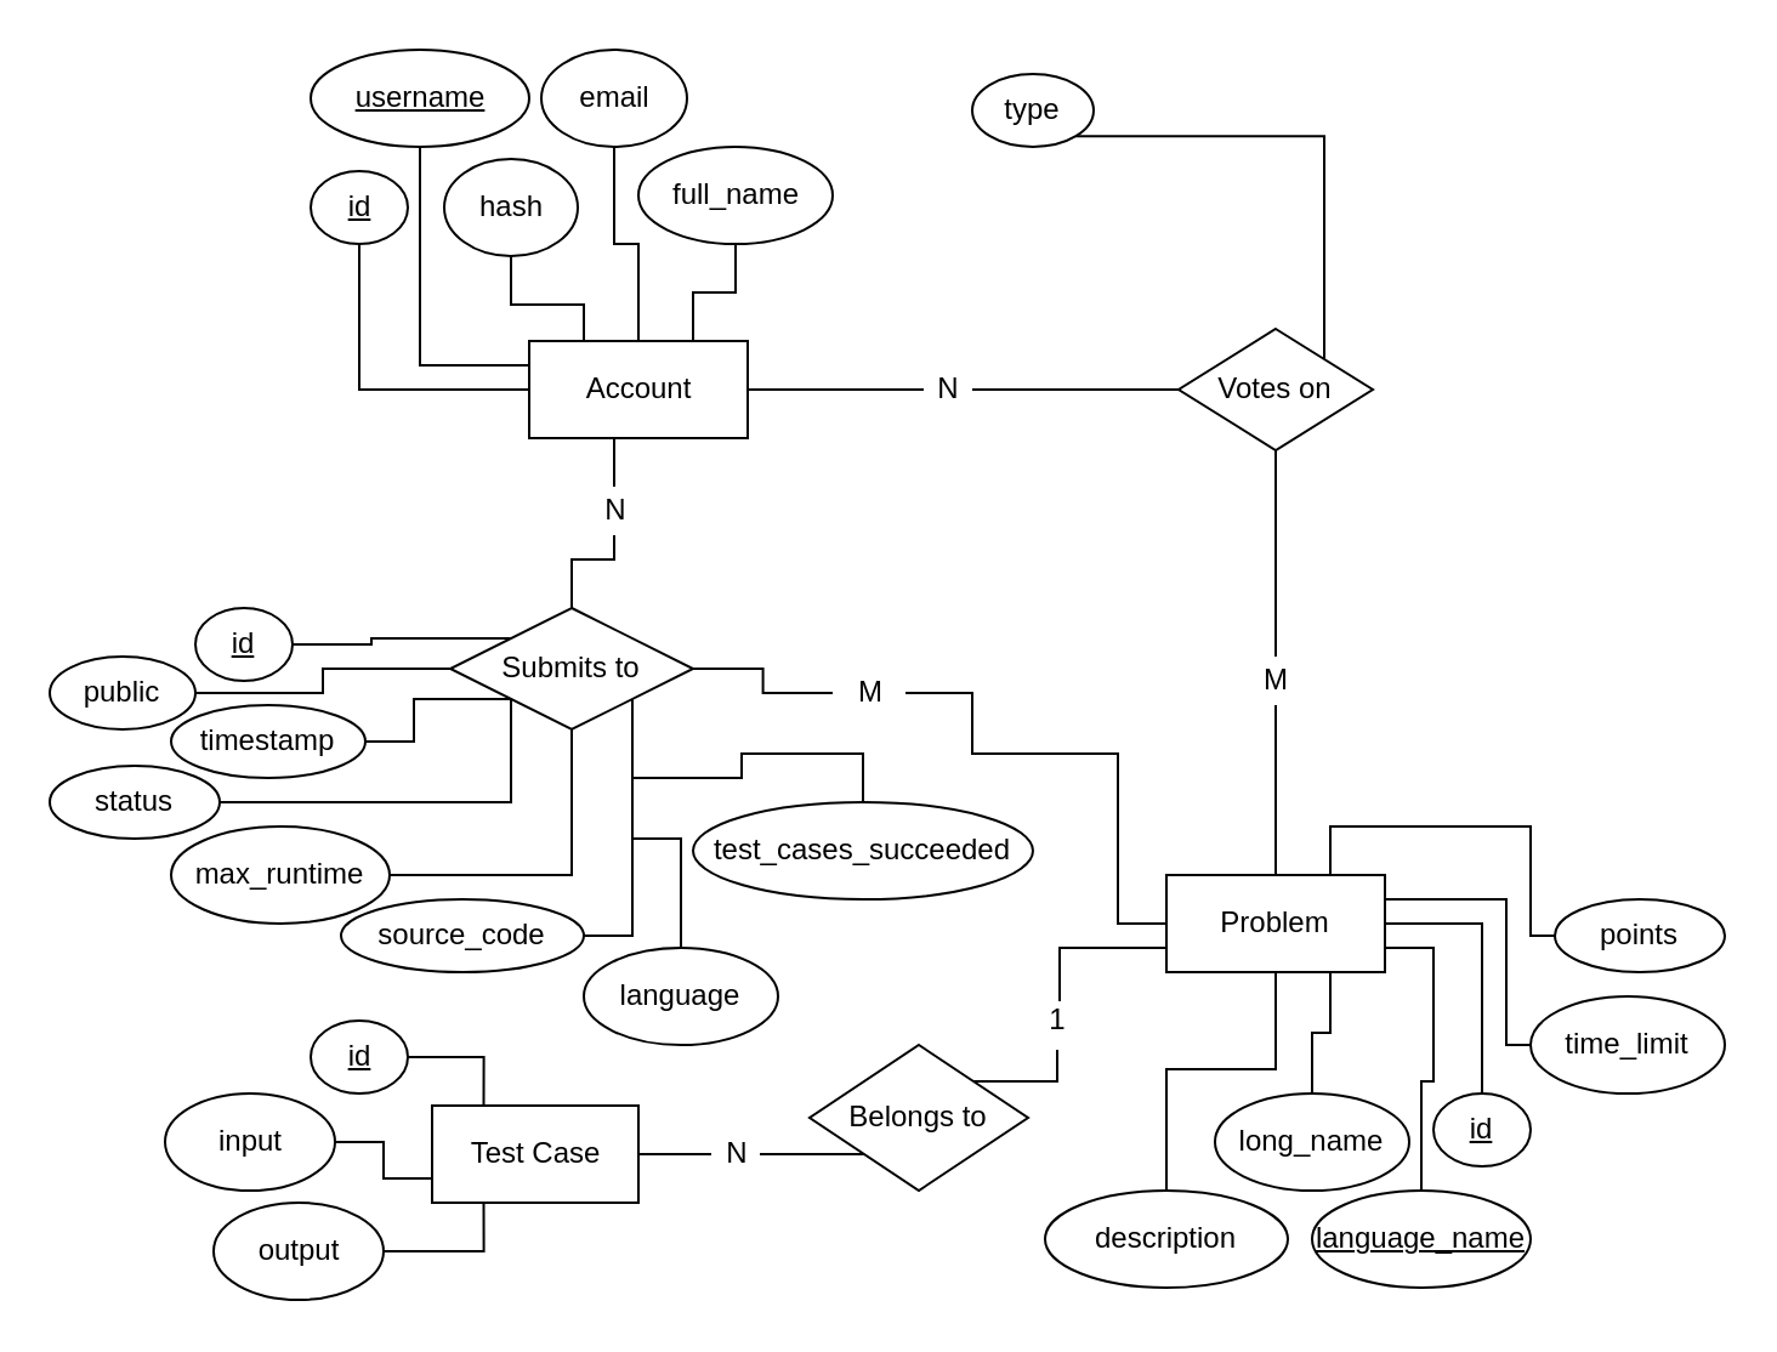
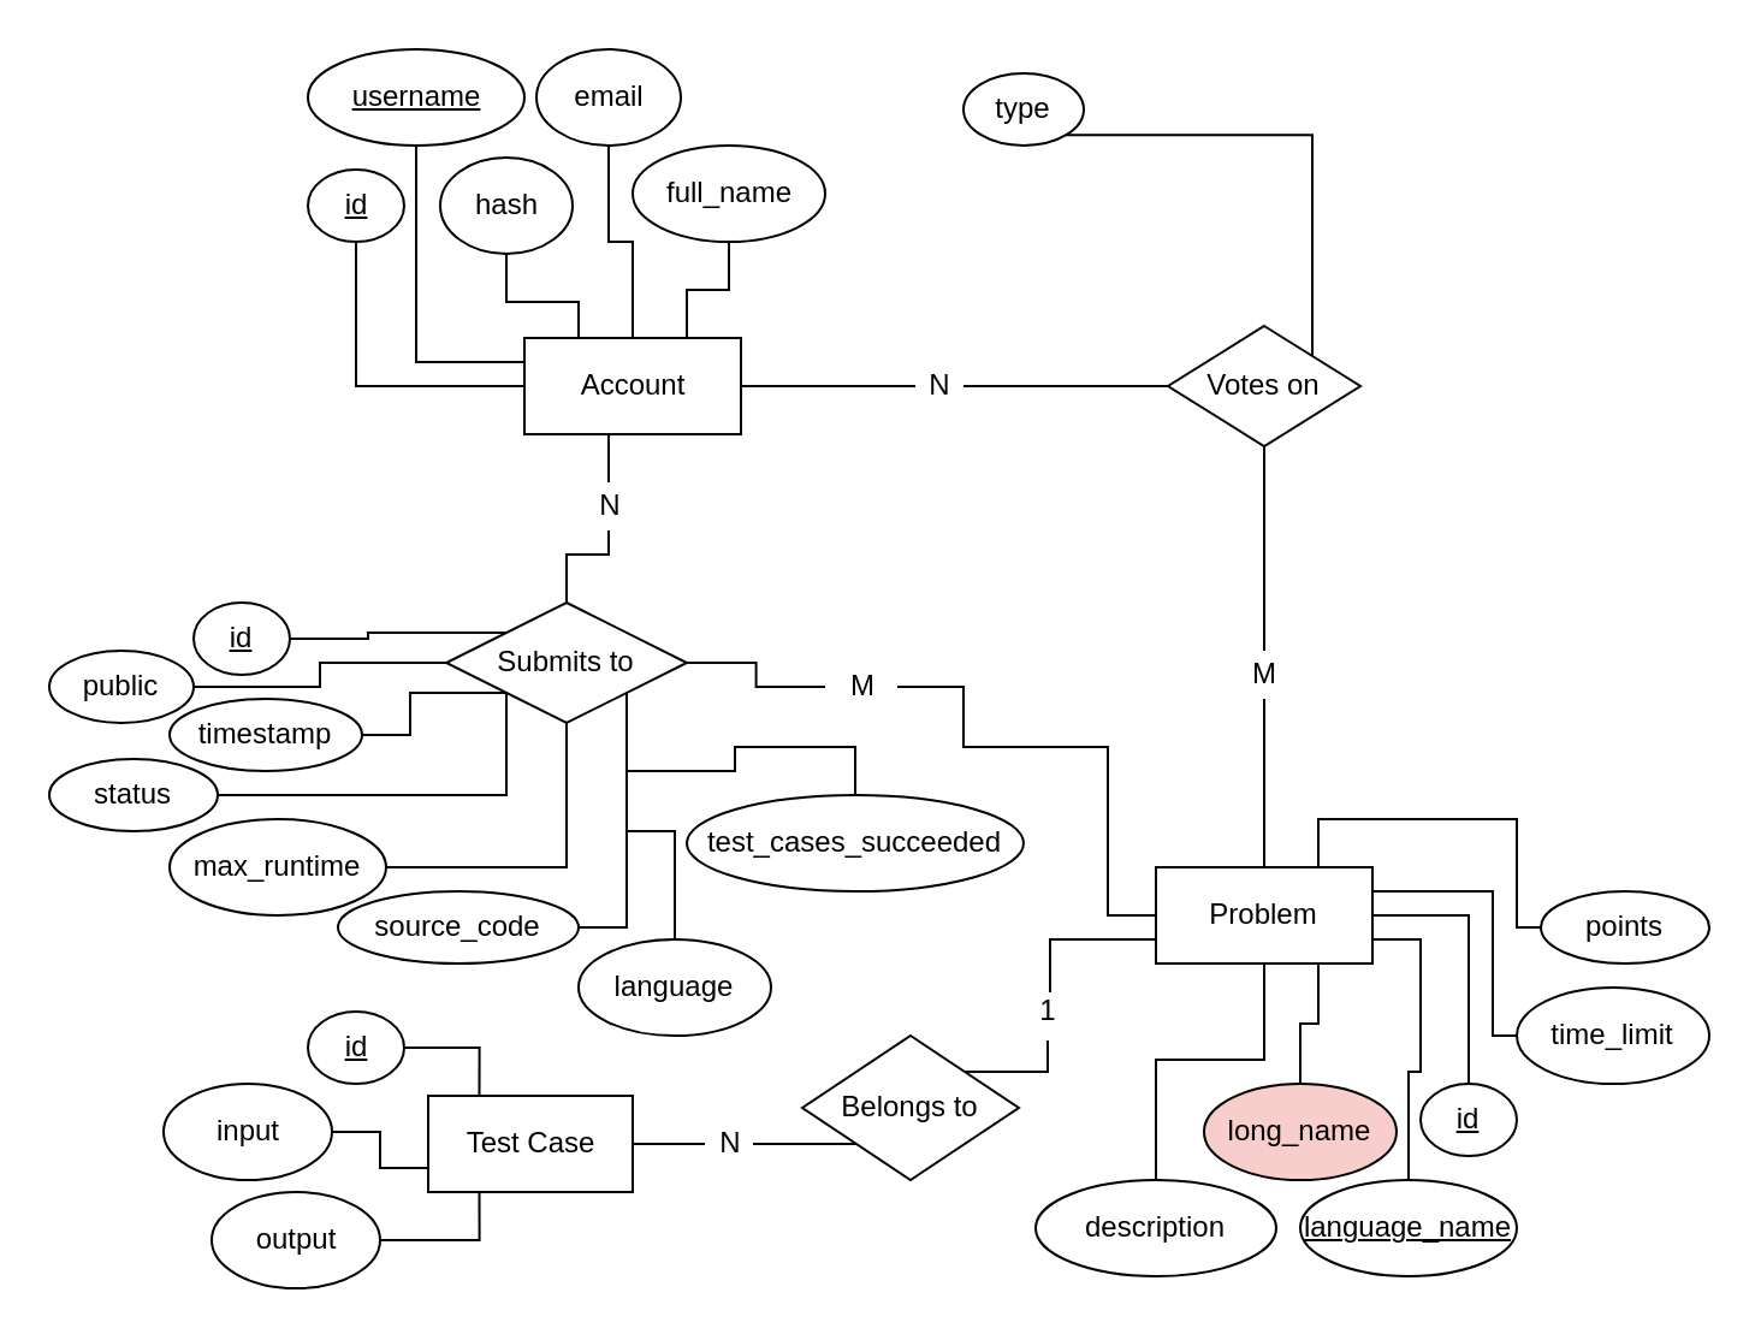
  <mxCell id="0" />
  <mxCell id="1" parent="0" />
  <mxCell id="2" style="edgeStyle=orthogonalEdgeStyle;rounded=0;orthogonalLoop=1;jettySize=auto;html=1;exitX=1;exitY=0.5;exitDx=0;exitDy=0;entryX=0;entryY=0.5;entryDx=0;entryDy=0;endArrow=none;endFill=0;" edge="1" parent="1" source="62" target="29"><mxGeometry relative="1" as="geometry" /></mxCell>
  <mxCell id="3" value="Account" style="rounded=0;whiteSpace=wrap;html=1;" vertex="1" parent="1"><mxGeometry x="217.5" y="140" width="90" height="40" as="geometry" /></mxCell>
  <mxCell id="4" style="edgeStyle=orthogonalEdgeStyle;rounded=0;orthogonalLoop=1;jettySize=auto;html=1;exitX=0.5;exitY=1;exitDx=0;exitDy=0;entryX=0;entryY=0.5;entryDx=0;entryDy=0;endArrow=none;endFill=0;" edge="1" parent="1" source="5" target="3"><mxGeometry relative="1" as="geometry" /></mxCell>
  <mxCell id="5" value="&lt;u&gt;id&lt;/u&gt;" style="ellipse;whiteSpace=wrap;html=1;" vertex="1" parent="1"><mxGeometry x="127.5" y="70" width="40" height="30" as="geometry" /></mxCell>
  <mxCell id="6" style="edgeStyle=orthogonalEdgeStyle;rounded=0;orthogonalLoop=1;jettySize=auto;html=1;exitX=0.5;exitY=1;exitDx=0;exitDy=0;entryX=0;entryY=0.25;entryDx=0;entryDy=0;endArrow=none;endFill=0;" edge="1" parent="1" source="7" target="3"><mxGeometry relative="1" as="geometry" /></mxCell>
  <mxCell id="7" value="&lt;u&gt;username&lt;/u&gt;" style="ellipse;whiteSpace=wrap;html=1;" vertex="1" parent="1"><mxGeometry x="127.5" y="20" width="90" height="40" as="geometry" /></mxCell>
  <mxCell id="8" style="edgeStyle=orthogonalEdgeStyle;rounded=0;orthogonalLoop=1;jettySize=auto;html=1;exitX=0.5;exitY=1;exitDx=0;exitDy=0;entryX=0.25;entryY=0;entryDx=0;entryDy=0;endArrow=none;endFill=0;" edge="1" parent="1" source="9" target="3"><mxGeometry relative="1" as="geometry" /></mxCell>
  <mxCell id="9" value="hash" style="ellipse;whiteSpace=wrap;html=1;" vertex="1" parent="1"><mxGeometry x="182.5" y="65" width="55" height="40" as="geometry" /></mxCell>
  <mxCell id="10" style="edgeStyle=orthogonalEdgeStyle;rounded=0;orthogonalLoop=1;jettySize=auto;html=1;exitX=0.5;exitY=1;exitDx=0;exitDy=0;entryX=0.5;entryY=0;entryDx=0;entryDy=0;endArrow=none;endFill=0;" edge="1" parent="1" source="11" target="3"><mxGeometry relative="1" as="geometry" /></mxCell>
  <mxCell id="11" value="email" style="ellipse;whiteSpace=wrap;html=1;" vertex="1" parent="1"><mxGeometry x="222.5" y="20" width="60" height="40" as="geometry" /></mxCell>
  <mxCell id="12" style="edgeStyle=orthogonalEdgeStyle;rounded=0;orthogonalLoop=1;jettySize=auto;html=1;exitX=0.5;exitY=1;exitDx=0;exitDy=0;entryX=0.75;entryY=0;entryDx=0;entryDy=0;endArrow=none;endFill=0;" edge="1" parent="1" source="13" target="3"><mxGeometry relative="1" as="geometry" /></mxCell>
  <mxCell id="13" value="full_name" style="ellipse;whiteSpace=wrap;html=1;" vertex="1" parent="1"><mxGeometry x="262.5" y="60" width="80" height="40" as="geometry" /></mxCell>
  <mxCell id="14" style="edgeStyle=orthogonalEdgeStyle;rounded=0;orthogonalLoop=1;jettySize=auto;html=1;exitX=0.5;exitY=0;exitDx=0;exitDy=0;entryX=0.5;entryY=1;entryDx=0;entryDy=0;endArrow=none;endFill=0;" edge="1" parent="1" source="60" target="29"><mxGeometry relative="1" as="geometry" /></mxCell>
  <mxCell id="15" style="edgeStyle=orthogonalEdgeStyle;rounded=0;orthogonalLoop=1;jettySize=auto;html=1;exitX=0;exitY=0.75;exitDx=0;exitDy=0;entryX=0.55;entryY=0.1;entryDx=0;entryDy=0;entryPerimeter=0;endArrow=none;endFill=0;" edge="1" parent="1" source="16" target="68"><mxGeometry relative="1" as="geometry" /></mxCell>
  <mxCell id="16" value="Problem" style="rounded=0;whiteSpace=wrap;html=1;" vertex="1" parent="1"><mxGeometry x="480" y="360" width="90" height="40" as="geometry" /></mxCell>
  <mxCell id="17" style="edgeStyle=orthogonalEdgeStyle;rounded=0;orthogonalLoop=1;jettySize=auto;html=1;exitX=0.5;exitY=0;exitDx=0;exitDy=0;entryX=1;entryY=0.5;entryDx=0;entryDy=0;endArrow=none;endFill=0;" edge="1" parent="1" source="18" target="16"><mxGeometry relative="1" as="geometry" /></mxCell>
  <mxCell id="18" value="&lt;u&gt;id&lt;/u&gt;" style="ellipse;whiteSpace=wrap;html=1;" vertex="1" parent="1"><mxGeometry x="590" y="450" width="40" height="30" as="geometry" /></mxCell>
  <mxCell id="19" style="edgeStyle=orthogonalEdgeStyle;rounded=0;orthogonalLoop=1;jettySize=auto;html=1;exitX=0.5;exitY=0;exitDx=0;exitDy=0;entryX=1;entryY=0.75;entryDx=0;entryDy=0;endArrow=none;endFill=0;" edge="1" parent="1" source="20" target="16"><mxGeometry relative="1" as="geometry" /></mxCell>
  <mxCell id="20" value="&lt;u&gt;language_name&lt;/u&gt;" style="ellipse;whiteSpace=wrap;html=1;" vertex="1" parent="1"><mxGeometry x="540" y="490" width="90" height="40" as="geometry" /></mxCell>
  <mxCell id="21" style="edgeStyle=orthogonalEdgeStyle;rounded=0;orthogonalLoop=1;jettySize=auto;html=1;exitX=0.5;exitY=0;exitDx=0;exitDy=0;entryX=0.75;entryY=1;entryDx=0;entryDy=0;endArrow=none;endFill=0;" edge="1" parent="1" source="22" target="16"><mxGeometry relative="1" as="geometry" /></mxCell>
- <mxCell id="22" value="long_name" style="ellipse;whiteSpace=wrap;html=1;" vertex="1" parent="1"><mxGeometry x="500" y="450" width="80" height="40" as="geometry" /></mxCell>
+ <mxCell id="22" value="long_name" style="ellipse;whiteSpace=wrap;html=1;fillColor=#f8cecc;" vertex="1" parent="1"><mxGeometry x="500" y="450" width="80" height="40" as="geometry" /></mxCell>
  <mxCell id="23" style="edgeStyle=orthogonalEdgeStyle;rounded=0;orthogonalLoop=1;jettySize=auto;html=1;exitX=0;exitY=0.5;exitDx=0;exitDy=0;entryX=0.75;entryY=0;entryDx=0;entryDy=0;endArrow=none;endFill=0;" edge="1" parent="1" source="24" target="16"><mxGeometry relative="1" as="geometry"><Array as="points"><mxPoint x="630" y="385" /><mxPoint x="630" y="340" /><mxPoint x="548" y="340" /></Array></mxGeometry></mxCell>
  <mxCell id="24" value="points" style="ellipse;whiteSpace=wrap;html=1;" vertex="1" parent="1"><mxGeometry x="640" y="370" width="70" height="30" as="geometry" /></mxCell>
  <mxCell id="25" style="edgeStyle=orthogonalEdgeStyle;rounded=0;orthogonalLoop=1;jettySize=auto;html=1;exitX=0;exitY=0.5;exitDx=0;exitDy=0;entryX=1;entryY=0.25;entryDx=0;entryDy=0;endArrow=none;endFill=0;" edge="1" parent="1" source="26" target="16"><mxGeometry relative="1" as="geometry"><Array as="points"><mxPoint x="620" y="370" /></Array></mxGeometry></mxCell>
  <mxCell id="26" value="time_limit" style="ellipse;whiteSpace=wrap;html=1;" vertex="1" parent="1"><mxGeometry x="630" y="410" width="80" height="40" as="geometry" /></mxCell>
  <mxCell id="27" style="edgeStyle=orthogonalEdgeStyle;rounded=0;orthogonalLoop=1;jettySize=auto;html=1;exitX=0.5;exitY=0;exitDx=0;exitDy=0;entryX=0.5;entryY=1;entryDx=0;entryDy=0;endArrow=none;endFill=0;" edge="1" parent="1" source="28" target="16"><mxGeometry relative="1" as="geometry"><Array as="points"><mxPoint x="480" y="440" /><mxPoint x="525" y="440" /></Array></mxGeometry></mxCell>
  <mxCell id="28" value="description" style="ellipse;whiteSpace=wrap;html=1;" vertex="1" parent="1"><mxGeometry x="430" y="490" width="100" height="40" as="geometry" /></mxCell>
  <mxCell id="29" value="Votes on" style="rhombus;whiteSpace=wrap;html=1;" vertex="1" parent="1"><mxGeometry x="485" y="135" width="80" height="50" as="geometry" /></mxCell>
  <mxCell id="30" style="edgeStyle=orthogonalEdgeStyle;rounded=0;orthogonalLoop=1;jettySize=auto;html=1;exitX=1;exitY=1;exitDx=0;exitDy=0;entryX=1;entryY=0;entryDx=0;entryDy=0;endArrow=none;endFill=0;" edge="1" parent="1" source="31" target="29"><mxGeometry relative="1" as="geometry" /></mxCell>
  <mxCell id="31" value="type" style="ellipse;whiteSpace=wrap;html=1;" vertex="1" parent="1"><mxGeometry x="400" y="30" width="50" height="30" as="geometry" /></mxCell>
  <mxCell id="32" style="edgeStyle=orthogonalEdgeStyle;rounded=0;orthogonalLoop=1;jettySize=auto;html=1;entryX=0.5;entryY=1;entryDx=0;entryDy=0;endArrow=none;endFill=0;" edge="1" parent="1" source="64" target="3"><mxGeometry relative="1" as="geometry" /></mxCell>
  <mxCell id="33" style="edgeStyle=orthogonalEdgeStyle;rounded=0;orthogonalLoop=1;jettySize=auto;html=1;entryX=0;entryY=0.5;entryDx=0;entryDy=0;endArrow=none;endFill=0;" edge="1" parent="1" source="66" target="16"><mxGeometry relative="1" as="geometry"><Array as="points"><mxPoint x="400" y="285" /><mxPoint x="400" y="310" /><mxPoint x="460" y="310" /><mxPoint x="460" y="380" /></Array></mxGeometry></mxCell>
  <mxCell id="34" style="edgeStyle=orthogonalEdgeStyle;rounded=0;orthogonalLoop=1;jettySize=auto;html=1;exitX=1;exitY=1;exitDx=0;exitDy=0;entryX=0.5;entryY=0;entryDx=0;entryDy=0;endArrow=none;endFill=0;" edge="1" parent="1" source="35" target="71"><mxGeometry relative="1" as="geometry" /></mxCell>
  <mxCell id="35" value="Submits to" style="rhombus;whiteSpace=wrap;html=1;" vertex="1" parent="1"><mxGeometry x="185" y="250" width="100" height="50" as="geometry" /></mxCell>
  <mxCell id="36" style="edgeStyle=orthogonalEdgeStyle;rounded=0;orthogonalLoop=1;jettySize=auto;html=1;entryX=0;entryY=0.5;entryDx=0;entryDy=0;endArrow=none;endFill=0;" edge="1" parent="1" source="37" target="35"><mxGeometry relative="1" as="geometry" /></mxCell>
  <mxCell id="37" value="public" style="ellipse;whiteSpace=wrap;html=1;" vertex="1" parent="1"><mxGeometry x="20" y="270" width="60" height="30" as="geometry" /></mxCell>
  <mxCell id="38" style="edgeStyle=orthogonalEdgeStyle;rounded=0;orthogonalLoop=1;jettySize=auto;html=1;exitX=1;exitY=0.5;exitDx=0;exitDy=0;entryX=0;entryY=1;entryDx=0;entryDy=0;endArrow=none;endFill=0;" edge="1" parent="1" source="39" target="35"><mxGeometry relative="1" as="geometry" /></mxCell>
  <mxCell id="39" value="timestamp" style="ellipse;whiteSpace=wrap;html=1;" vertex="1" parent="1"><mxGeometry x="70" y="290" width="80" height="30" as="geometry" /></mxCell>
  <mxCell id="40" style="edgeStyle=orthogonalEdgeStyle;rounded=0;orthogonalLoop=1;jettySize=auto;html=1;entryX=1;entryY=1;entryDx=0;entryDy=0;endArrow=none;endFill=0;" edge="1" parent="1" source="41" target="35"><mxGeometry relative="1" as="geometry" /></mxCell>
  <mxCell id="41" value="language" style="ellipse;whiteSpace=wrap;html=1;" vertex="1" parent="1"><mxGeometry x="240" y="390" width="80" height="40" as="geometry" /></mxCell>
  <mxCell id="42" style="edgeStyle=orthogonalEdgeStyle;rounded=0;orthogonalLoop=1;jettySize=auto;html=1;exitX=1;exitY=0.5;exitDx=0;exitDy=0;entryX=1;entryY=1;entryDx=0;entryDy=0;endArrow=none;endFill=0;" edge="1" parent="1" source="43" target="35"><mxGeometry relative="1" as="geometry" /></mxCell>
  <mxCell id="43" value="source_code" style="ellipse;whiteSpace=wrap;html=1;" vertex="1" parent="1"><mxGeometry x="140" y="370" width="100" height="30" as="geometry" /></mxCell>
  <mxCell id="44" style="edgeStyle=orthogonalEdgeStyle;rounded=0;orthogonalLoop=1;jettySize=auto;html=1;entryX=0;entryY=1;entryDx=0;entryDy=0;endArrow=none;endFill=0;" edge="1" parent="1" source="45" target="35"><mxGeometry relative="1" as="geometry" /></mxCell>
  <mxCell id="45" value="status" style="ellipse;whiteSpace=wrap;html=1;" vertex="1" parent="1"><mxGeometry x="20" y="315" width="70" height="30" as="geometry" /></mxCell>
  <mxCell id="46" style="edgeStyle=orthogonalEdgeStyle;rounded=0;orthogonalLoop=1;jettySize=auto;html=1;entryX=0.5;entryY=1;entryDx=0;entryDy=0;endArrow=none;endFill=0;" edge="1" parent="1" source="47" target="35"><mxGeometry relative="1" as="geometry" /></mxCell>
  <mxCell id="47" value="max_runtime" style="ellipse;whiteSpace=wrap;html=1;" vertex="1" parent="1"><mxGeometry x="70" y="340" width="90" height="40" as="geometry" /></mxCell>
  <mxCell id="48" style="edgeStyle=orthogonalEdgeStyle;rounded=0;orthogonalLoop=1;jettySize=auto;html=1;exitX=1;exitY=0.5;exitDx=0;exitDy=0;entryX=0;entryY=0;entryDx=0;entryDy=0;endArrow=none;endFill=0;" edge="1" parent="1" source="49" target="35"><mxGeometry relative="1" as="geometry" /></mxCell>
  <mxCell id="49" value="&lt;u&gt;id&lt;/u&gt;" style="ellipse;whiteSpace=wrap;html=1;" vertex="1" parent="1"><mxGeometry x="80" y="250" width="40" height="30" as="geometry" /></mxCell>
  <mxCell id="50" style="edgeStyle=orthogonalEdgeStyle;rounded=0;orthogonalLoop=1;jettySize=auto;html=1;exitX=1;exitY=0;exitDx=0;exitDy=0;entryX=0.5;entryY=1.1;entryDx=0;entryDy=0;entryPerimeter=0;endArrow=none;endFill=0;" edge="1" parent="1" source="51" target="68"><mxGeometry relative="1" as="geometry" /></mxCell>
  <mxCell id="51" value="Belongs to" style="rhombus;whiteSpace=wrap;html=1;" vertex="1" parent="1"><mxGeometry x="333" y="430" width="90" height="60" as="geometry" /></mxCell>
  <mxCell id="52" style="edgeStyle=orthogonalEdgeStyle;rounded=0;orthogonalLoop=1;jettySize=auto;html=1;entryX=0;entryY=1;entryDx=0;entryDy=0;endArrow=none;endFill=0;" edge="1" parent="1" source="70" target="51"><mxGeometry relative="1" as="geometry" /></mxCell>
  <mxCell id="53" value="Test Case" style="rounded=0;whiteSpace=wrap;html=1;" vertex="1" parent="1"><mxGeometry x="177.5" y="455" width="85" height="40" as="geometry" /></mxCell>
  <mxCell id="54" style="edgeStyle=orthogonalEdgeStyle;rounded=0;orthogonalLoop=1;jettySize=auto;html=1;entryX=0.25;entryY=0;entryDx=0;entryDy=0;endArrow=none;endFill=0;" edge="1" parent="1" source="55" target="53"><mxGeometry relative="1" as="geometry" /></mxCell>
  <mxCell id="55" value="&lt;u&gt;id&lt;/u&gt;" style="ellipse;whiteSpace=wrap;html=1;" vertex="1" parent="1"><mxGeometry x="127.5" y="420" width="40" height="30" as="geometry" /></mxCell>
  <mxCell id="56" style="edgeStyle=orthogonalEdgeStyle;rounded=0;orthogonalLoop=1;jettySize=auto;html=1;exitX=1;exitY=0.5;exitDx=0;exitDy=0;entryX=0;entryY=0.75;entryDx=0;entryDy=0;endArrow=none;endFill=0;" edge="1" parent="1" source="57" target="53"><mxGeometry relative="1" as="geometry" /></mxCell>
  <mxCell id="57" value="input" style="ellipse;whiteSpace=wrap;html=1;" vertex="1" parent="1"><mxGeometry x="67.5" y="450" width="70" height="40" as="geometry" /></mxCell>
  <mxCell id="58" style="edgeStyle=orthogonalEdgeStyle;rounded=0;orthogonalLoop=1;jettySize=auto;html=1;entryX=0.25;entryY=1;entryDx=0;entryDy=0;endArrow=none;endFill=0;" edge="1" parent="1" source="59" target="53"><mxGeometry relative="1" as="geometry" /></mxCell>
  <mxCell id="59" value="output" style="ellipse;whiteSpace=wrap;html=1;" vertex="1" parent="1"><mxGeometry x="87.5" y="495" width="70" height="40" as="geometry" /></mxCell>
  <mxCell id="60" value="M" style="text;html=1;align=center;verticalAlign=middle;resizable=0;points=[];autosize=1;" vertex="1" parent="1"><mxGeometry x="510" y="270" width="30" height="20" as="geometry" /></mxCell>
  <mxCell id="61" style="edgeStyle=orthogonalEdgeStyle;rounded=0;orthogonalLoop=1;jettySize=auto;html=1;exitX=0.5;exitY=0;exitDx=0;exitDy=0;entryX=0.5;entryY=1;entryDx=0;entryDy=0;endArrow=none;endFill=0;" edge="1" parent="1" source="16" target="60"><mxGeometry relative="1" as="geometry"><mxPoint x="525" y="360" as="sourcePoint" /><mxPoint x="470" y="220" as="targetPoint" /></mxGeometry></mxCell>
  <mxCell id="62" value="N" style="text;html=1;align=center;verticalAlign=middle;resizable=0;points=[];autosize=1;" vertex="1" parent="1"><mxGeometry x="380" y="150" width="20" height="20" as="geometry" /></mxCell>
  <mxCell id="63" style="edgeStyle=orthogonalEdgeStyle;rounded=0;orthogonalLoop=1;jettySize=auto;html=1;exitX=1;exitY=0.5;exitDx=0;exitDy=0;entryX=0;entryY=0.5;entryDx=0;entryDy=0;endArrow=none;endFill=0;" edge="1" parent="1" source="3" target="62"><mxGeometry relative="1" as="geometry"><mxPoint x="310" y="180" as="sourcePoint" /><mxPoint x="430" y="195" as="targetPoint" /></mxGeometry></mxCell>
  <mxCell id="64" value="&lt;div&gt;N&lt;/div&gt;" style="text;html=1;align=center;verticalAlign=middle;resizable=0;points=[];autosize=1;" vertex="1" parent="1"><mxGeometry x="242.5" y="200" width="20" height="20" as="geometry" /></mxCell>
  <mxCell id="65" style="edgeStyle=orthogonalEdgeStyle;rounded=0;orthogonalLoop=1;jettySize=auto;html=1;entryX=0.5;entryY=1;entryDx=0;entryDy=0;endArrow=none;endFill=0;" edge="1" parent="1" source="35" target="64"><mxGeometry relative="1" as="geometry"><mxPoint x="235" y="250" as="sourcePoint" /><mxPoint x="262.5" y="180" as="targetPoint" /></mxGeometry></mxCell>
  <mxCell id="66" value="M" style="text;html=1;align=center;verticalAlign=middle;resizable=0;points=[];autosize=1;" vertex="1" parent="1"><mxGeometry x="342.5" y="275" width="30" height="20" as="geometry" /></mxCell>
  <mxCell id="67" style="edgeStyle=orthogonalEdgeStyle;rounded=0;orthogonalLoop=1;jettySize=auto;html=1;entryX=0;entryY=0.5;entryDx=0;entryDy=0;endArrow=none;endFill=0;" edge="1" parent="1" source="35" target="66"><mxGeometry relative="1" as="geometry"><mxPoint x="285" y="275" as="sourcePoint" /><mxPoint x="480" y="380" as="targetPoint" /><Array as="points" /></mxGeometry></mxCell>
  <mxCell id="68" value="1" style="text;html=1;align=center;verticalAlign=middle;resizable=0;points=[];autosize=1;" vertex="1" parent="1"><mxGeometry x="425" y="410" width="20" height="20" as="geometry" /></mxCell>
  <mxCell id="69" style="edgeStyle=orthogonalEdgeStyle;rounded=0;orthogonalLoop=1;jettySize=auto;html=1;entryX=1;entryY=0.5;entryDx=0;entryDy=0;endArrow=none;endFill=0;" edge="1" parent="1" source="70" target="53"><mxGeometry relative="1" as="geometry" /></mxCell>
  <mxCell id="70" value="N" style="text;html=1;align=center;verticalAlign=middle;resizable=0;points=[];autosize=1;" vertex="1" parent="1"><mxGeometry x="292.5" y="465" width="20" height="20" as="geometry" /></mxCell>
  <mxCell id="71" value="test_cases_succeeded" style="ellipse;whiteSpace=wrap;html=1;" vertex="1" parent="1"><mxGeometry x="285" y="330" width="140" height="40" as="geometry" /></mxCell>
